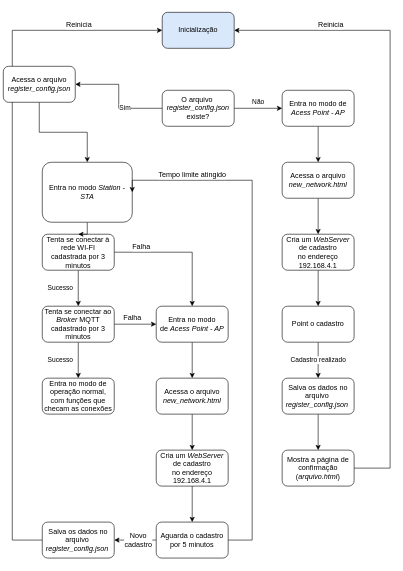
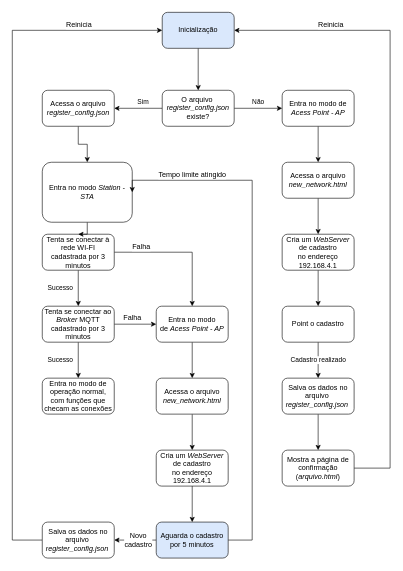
  <mxCell id="0" />
  <mxCell id="1" parent="0" />
+ <mxCell id="2" value="" style="edgeStyle=orthogonalEdgeStyle;rounded=0;orthogonalLoop=1;jettySize=auto;html=1;" edge="1" parent="1" source="5" target="8"><mxGeometry relative="1" as="geometry" /></mxCell>
  <mxCell id="3" style="edgeStyle=orthogonalEdgeStyle;rounded=0;orthogonalLoop=1;jettySize=auto;html=1;entryX=0;entryY=0.5;entryDx=0;entryDy=0;fontSize=12;startArrow=classic;startFill=1;endArrow=none;endFill=0;" edge="1" parent="1" source="5" target="44"><mxGeometry relative="1" as="geometry"><Array as="points"><mxPoint x="20" y="50" /><mxPoint x="20" y="900" /></Array></mxGeometry></mxCell>
  <mxCell id="4" value="Reinicia" style="edgeLabel;html=1;align=center;verticalAlign=middle;resizable=0;points=[];fontSize=12;" vertex="1" connectable="0" parent="3"><mxGeometry x="-0.758" y="1" relative="1" as="geometry"><mxPoint x="-1" y="-11" as="offset" /></mxGeometry></mxCell>
  <mxCell id="5" value="Inicialização" style="rounded=1;whiteSpace=wrap;html=1;fillColor=#dae8fc;" vertex="1" parent="1"><mxGeometry x="270" y="20" width="120" height="60" as="geometry" /></mxCell>
  <mxCell id="6" value="Não" style="edgeStyle=orthogonalEdgeStyle;rounded=0;orthogonalLoop=1;jettySize=auto;html=1;" edge="1" parent="1" source="8" target="10"><mxGeometry y="10" relative="1" as="geometry"><mxPoint as="offset" /></mxGeometry></mxCell>
  <mxCell id="7" value="Sim" style="edgeStyle=orthogonalEdgeStyle;rounded=0;orthogonalLoop=1;jettySize=auto;html=1;" edge="1" parent="1" source="8" target="14"><mxGeometry x="-0.2" y="-10" relative="1" as="geometry"><mxPoint as="offset" /></mxGeometry></mxCell>
  <mxCell id="8" value="O arquivo&amp;nbsp; &lt;i&gt;register_config.json &lt;/i&gt;existe?" style="rounded=1;whiteSpace=wrap;html=1;" vertex="1" parent="1"><mxGeometry x="270" y="150" width="120" height="60" as="geometry" /></mxCell>
  <mxCell id="9" value="" style="edgeStyle=orthogonalEdgeStyle;rounded=0;orthogonalLoop=1;jettySize=auto;html=1;" edge="1" parent="1" source="10" target="16"><mxGeometry relative="1" as="geometry" /></mxCell>
  <mxCell id="10" value="Entra no modo de&lt;i&gt; Acess Point - AP&lt;/i&gt;" style="rounded=1;whiteSpace=wrap;html=1;" vertex="1" parent="1"><mxGeometry x="470" y="150" width="120" height="60" as="geometry" /></mxCell>
  <mxCell id="11" value="" style="edgeStyle=orthogonalEdgeStyle;rounded=0;orthogonalLoop=1;jettySize=auto;html=1;" edge="1" parent="1" source="12" target="18"><mxGeometry relative="1" as="geometry" /></mxCell>
  <mxCell id="12" value="Cria um &lt;i&gt;WebServer&lt;/i&gt; de cadastro&lt;br&gt;no endereço 192.168.4.1" style="rounded=1;whiteSpace=wrap;html=1;" vertex="1" parent="1"><mxGeometry x="470" y="390" width="120" height="60" as="geometry" /></mxCell>
  <mxCell id="13" value="" style="edgeStyle=orthogonalEdgeStyle;rounded=0;orthogonalLoop=1;jettySize=auto;html=1;" edge="1" parent="1" source="14" target="30"><mxGeometry relative="1" as="geometry" /></mxCell>
- <mxCell id="14" value="Acessa o arquivo &lt;i&gt;register_config.json&lt;/i&gt;" style="rounded=1;whiteSpace=wrap;html=1;" vertex="1" parent="1"><mxGeometry x="5" y="110" width="120" height="60" as="geometry" /></mxCell>
+ <mxCell id="14" value="Acessa o arquivo &lt;i&gt;register_config.json&lt;/i&gt;" style="rounded=1;whiteSpace=wrap;html=1;" vertex="1" parent="1"><mxGeometry x="70" y="150" width="120" height="60" as="geometry" /></mxCell>
  <mxCell id="15" value="" style="edgeStyle=orthogonalEdgeStyle;rounded=0;orthogonalLoop=1;jettySize=auto;html=1;" edge="1" parent="1" source="16" target="12"><mxGeometry relative="1" as="geometry" /></mxCell>
  <mxCell id="16" value="Acessa o arquivo &lt;i&gt;new_network.html&lt;/i&gt;" style="rounded=1;whiteSpace=wrap;html=1;" vertex="1" parent="1"><mxGeometry x="470" y="270" width="120" height="60" as="geometry" /></mxCell>
  <mxCell id="17" value="Cadastro realizado" style="edgeStyle=orthogonalEdgeStyle;rounded=0;orthogonalLoop=1;jettySize=auto;html=1;" edge="1" parent="1" source="18" target="20"><mxGeometry relative="1" as="geometry" /></mxCell>
  <mxCell id="18" value="Point o cadastro" style="rounded=1;whiteSpace=wrap;html=1;" vertex="1" parent="1"><mxGeometry x="470" y="510" width="120" height="60" as="geometry" /></mxCell>
  <mxCell id="19" value="" style="edgeStyle=orthogonalEdgeStyle;rounded=0;orthogonalLoop=1;jettySize=auto;html=1;fontSize=12;" edge="1" parent="1" source="20" target="43"><mxGeometry relative="1" as="geometry" /></mxCell>
  <mxCell id="20" value="Salva os dados no arquivo&amp;nbsp;&lt;br&gt;&lt;i&gt;register_config.json&amp;nbsp;&lt;/i&gt;" style="rounded=1;whiteSpace=wrap;html=1;" vertex="1" parent="1"><mxGeometry x="470" y="630" width="120" height="60" as="geometry" /></mxCell>
  <mxCell id="21" value="Sucesso" style="edgeStyle=orthogonalEdgeStyle;rounded=0;orthogonalLoop=1;jettySize=auto;html=1;" edge="1" parent="1" source="24" target="27"><mxGeometry y="-30" relative="1" as="geometry"><mxPoint as="offset" /></mxGeometry></mxCell>
  <mxCell id="22" style="edgeStyle=orthogonalEdgeStyle;rounded=0;orthogonalLoop=1;jettySize=auto;html=1;entryX=0.5;entryY=0;entryDx=0;entryDy=0;fontSize=12;" edge="1" parent="1" source="24" target="32"><mxGeometry relative="1" as="geometry" /></mxCell>
  <mxCell id="23" value="Falha" style="edgeLabel;html=1;align=center;verticalAlign=middle;resizable=0;points=[];fontSize=12;" vertex="1" connectable="0" parent="22"><mxGeometry x="-0.6" y="1" relative="1" as="geometry"><mxPoint y="-9" as="offset" /></mxGeometry></mxCell>
  <mxCell id="24" value="Tenta se conectar à rede WI-FI cadastrada por 3 minutos" style="rounded=1;whiteSpace=wrap;html=1;" vertex="1" parent="1"><mxGeometry x="70" y="390" width="120" height="60" as="geometry" /></mxCell>
  <mxCell id="25" value="Sucesso" style="edgeStyle=orthogonalEdgeStyle;rounded=0;orthogonalLoop=1;jettySize=auto;html=1;" edge="1" parent="1" source="27" target="28"><mxGeometry y="-30" relative="1" as="geometry"><mxPoint as="offset" /></mxGeometry></mxCell>
  <mxCell id="26" value="Falha" style="edgeStyle=orthogonalEdgeStyle;rounded=0;orthogonalLoop=1;jettySize=auto;html=1;fontSize=12;" edge="1" parent="1" source="27" target="32"><mxGeometry x="-0.143" y="10" relative="1" as="geometry"><mxPoint as="offset" /></mxGeometry></mxCell>
  <mxCell id="27" value="Tenta se conectar ao &lt;i&gt;Broker&lt;/i&gt; MQTT cadastrado por 3 minutos" style="rounded=1;whiteSpace=wrap;html=1;" vertex="1" parent="1"><mxGeometry x="70" y="510" width="120" height="60" as="geometry" /></mxCell>
  <mxCell id="28" value="Entra no modo de operação normal, com funções que checam as conexões" style="rounded=1;whiteSpace=wrap;html=1;" vertex="1" parent="1"><mxGeometry x="70" y="630" width="120" height="60" as="geometry" /></mxCell>
  <mxCell id="29" value="" style="edgeStyle=orthogonalEdgeStyle;rounded=0;orthogonalLoop=1;jettySize=auto;html=1;" edge="1" parent="1" source="30" target="24"><mxGeometry relative="1" as="geometry" /></mxCell>
  <mxCell id="30" value="Entra no modo&amp;nbsp;&lt;i&gt;Station - STA&lt;/i&gt;" style="rounded=1;whiteSpace=wrap;html=1;" vertex="1" parent="1"><mxGeometry x="70" y="270" width="150" height="100" as="geometry" /></mxCell>
  <mxCell id="31" value="" style="edgeStyle=orthogonalEdgeStyle;rounded=0;orthogonalLoop=1;jettySize=auto;html=1;fontSize=10;" edge="1" parent="1" source="32" target="34"><mxGeometry relative="1" as="geometry" /></mxCell>
  <mxCell id="32" value="&lt;span&gt;Entra no modo de&lt;/span&gt;&lt;i&gt;&amp;nbsp;Acess Point - AP&lt;/i&gt;" style="rounded=1;whiteSpace=wrap;html=1;" vertex="1" parent="1"><mxGeometry x="260" y="510" width="120" height="60" as="geometry" /></mxCell>
  <mxCell id="33" value="" style="edgeStyle=orthogonalEdgeStyle;rounded=0;orthogonalLoop=1;jettySize=auto;html=1;fontSize=10;" edge="1" parent="1" source="34" target="36"><mxGeometry relative="1" as="geometry" /></mxCell>
  <mxCell id="34" value="Acessa o arquivo&lt;i&gt; new_network.html&lt;/i&gt;" style="rounded=1;whiteSpace=wrap;html=1;" vertex="1" parent="1"><mxGeometry x="260" y="630" width="120" height="60" as="geometry" /></mxCell>
  <mxCell id="35" value="" style="edgeStyle=orthogonalEdgeStyle;rounded=0;orthogonalLoop=1;jettySize=auto;html=1;fontSize=12;" edge="1" parent="1" source="36" target="40"><mxGeometry relative="1" as="geometry" /></mxCell>
  <mxCell id="36" value="&lt;font style=&quot;font-size: 12px&quot;&gt;Cria um &lt;i&gt;WebServer&lt;/i&gt; de cadastro&lt;br&gt;no endereço 192.168.4.1&lt;/font&gt;" style="rounded=1;whiteSpace=wrap;html=1;" vertex="1" parent="1"><mxGeometry x="260" y="750" width="120" height="60" as="geometry" /></mxCell>
  <mxCell id="37" style="edgeStyle=orthogonalEdgeStyle;rounded=0;orthogonalLoop=1;jettySize=auto;html=1;entryX=1;entryY=0.5;entryDx=0;entryDy=0;fontSize=12;" edge="1" parent="1" source="40" target="30"><mxGeometry relative="1" as="geometry"><Array as="points"><mxPoint x="420" y="900" /><mxPoint x="420" y="300" /></Array></mxGeometry></mxCell>
  <mxCell id="38" value="Tempo limite atingido" style="edgeLabel;html=1;align=center;verticalAlign=middle;resizable=0;points=[];fontSize=12;" vertex="1" connectable="0" parent="37"><mxGeometry x="0.791" y="5" relative="1" as="geometry"><mxPoint x="29" y="-15" as="offset" /></mxGeometry></mxCell>
  <mxCell id="39" value="Novo &lt;br&gt;cadastro" style="edgeStyle=orthogonalEdgeStyle;rounded=0;orthogonalLoop=1;jettySize=auto;html=1;fontSize=12;" edge="1" parent="1" source="40" target="44"><mxGeometry x="-0.143" relative="1" as="geometry"><mxPoint as="offset" /></mxGeometry></mxCell>
- <mxCell id="40" value="Aguarda o cadastro por 5 minutos" style="rounded=1;whiteSpace=wrap;html=1;" vertex="1" parent="1"><mxGeometry x="260" y="870" width="120" height="60" as="geometry" /></mxCell>
+ <mxCell id="40" value="Aguarda o cadastro por 5 minutos" style="rounded=1;whiteSpace=wrap;html=1;fillColor=#dae8fc;" vertex="1" parent="1"><mxGeometry x="260" y="870" width="120" height="60" as="geometry" /></mxCell>
  <mxCell id="41" style="edgeStyle=orthogonalEdgeStyle;rounded=0;orthogonalLoop=1;jettySize=auto;html=1;entryX=1;entryY=0.5;entryDx=0;entryDy=0;fontSize=12;" edge="1" parent="1" source="43" target="5"><mxGeometry relative="1" as="geometry"><Array as="points"><mxPoint x="650" y="780" /><mxPoint x="650" y="50" /></Array></mxGeometry></mxCell>
  <mxCell id="42" value="Reinicia" style="edgeLabel;html=1;align=center;verticalAlign=middle;resizable=0;points=[];fontSize=12;" vertex="1" connectable="0" parent="41"><mxGeometry x="0.688" y="-3" relative="1" as="geometry"><mxPoint x="-4" y="-7" as="offset" /></mxGeometry></mxCell>
  <mxCell id="43" value="Mostra a página de confirmação (&lt;i&gt;arquivo.html&lt;/i&gt;)" style="rounded=1;whiteSpace=wrap;html=1;" vertex="1" parent="1"><mxGeometry x="470" y="750" width="120" height="60" as="geometry" /></mxCell>
  <mxCell id="44" value="Salva os dados no arquivo&amp;nbsp;&lt;br&gt;&lt;i&gt;register_config.json&amp;nbsp;&lt;/i&gt;" style="rounded=1;whiteSpace=wrap;html=1;" vertex="1" parent="1"><mxGeometry x="70" y="870" width="120" height="60" as="geometry" /></mxCell>
